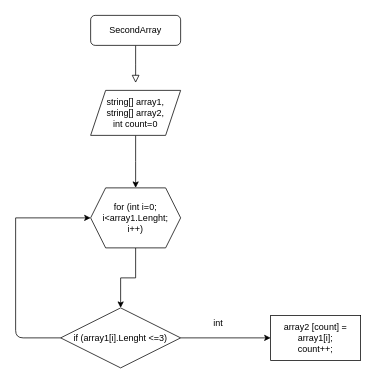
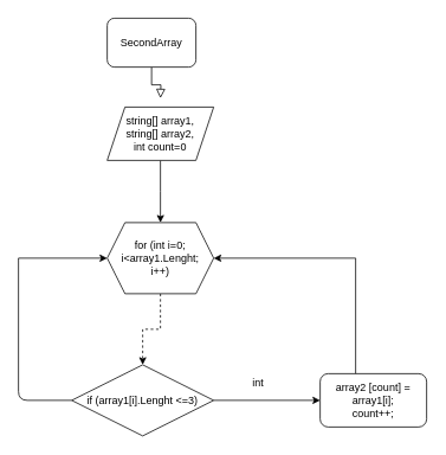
  <mxCell id="0" />
  <mxCell id="1" parent="0" />
  <mxCell id="2" value="" style="rounded=0;html=1;jettySize=auto;orthogonalLoop=1;fontSize=11;endArrow=block;endFill=0;endSize=8;strokeWidth=1;shadow=0;labelBackgroundColor=none;edgeStyle=orthogonalEdgeStyle;" parent="1" source="3" edge="1"><mxGeometry relative="1" as="geometry"><mxPoint x="180" y="110" as="targetPoint" /></mxGeometry></mxCell>
- <mxCell id="3" value="SecondArray" style="rounded=1;whiteSpace=wrap;html=1;fontSize=12;glass=0;strokeWidth=1;shadow=0;" parent="1" vertex="1"><mxGeometry x="120" y="20" width="120" height="40" as="geometry" /></mxCell>
+ <mxCell id="3" value="SecondArray" style="rounded=1;whiteSpace=wrap;html=1;fontSize=12;glass=0;strokeWidth=1;shadow=0;" parent="1" vertex="1"><mxGeometry x="120" y="20" width="100" height="55" as="geometry" /></mxCell>
  <mxCell id="4" value="" style="edgeStyle=orthogonalEdgeStyle;rounded=0;orthogonalLoop=1;jettySize=auto;html=1;" edge="1" parent="1" source="5"><mxGeometry relative="1" as="geometry"><mxPoint x="180" y="250" as="targetPoint" /></mxGeometry></mxCell>
  <mxCell id="5" value="string[] array1,&lt;br&gt;string[] array2,&lt;br&gt;int count=0" style="shape=parallelogram;perimeter=parallelogramPerimeter;whiteSpace=wrap;html=1;fixedSize=1;" vertex="1" parent="1"><mxGeometry x="120" y="120" width="120" height="60" as="geometry" /></mxCell>
- <mxCell id="6" value="" style="edgeStyle=orthogonalEdgeStyle;rounded=0;orthogonalLoop=1;jettySize=auto;html=1;" edge="1" parent="1" source="7" target="9"><mxGeometry relative="1" as="geometry" /></mxCell>
+ <mxCell id="6" value="" style="edgeStyle=orthogonalEdgeStyle;rounded=0;orthogonalLoop=1;jettySize=auto;html=1;dashed=1;" edge="1" parent="1" source="7" target="9"><mxGeometry relative="1" as="geometry" /></mxCell>
  <mxCell id="7" value="for (int i=0; i&amp;lt;array1.Lenght;&lt;br&gt;i++)" style="shape=hexagon;perimeter=hexagonPerimeter2;whiteSpace=wrap;html=1;fixedSize=1;" vertex="1" parent="1"><mxGeometry x="120" y="250" width="120" height="80" as="geometry" /></mxCell>
  <mxCell id="8" value="" style="edgeStyle=orthogonalEdgeStyle;rounded=0;orthogonalLoop=1;jettySize=auto;html=1;" edge="1" parent="1" source="9" target="11"><mxGeometry relative="1" as="geometry" /></mxCell>
  <mxCell id="9" value="if (array1[i].Lenght &amp;lt;=3)" style="rhombus;whiteSpace=wrap;html=1;" vertex="1" parent="1"><mxGeometry x="80" y="410" width="160" height="80" as="geometry" /></mxCell>
- <mxCell id="11" value="array2 [count] = array1[i];&lt;br&gt;count++;" style="whiteSpace=wrap;html=1;" vertex="1" parent="1"><mxGeometry x="360" y="420" width="120" height="60" as="geometry" /></mxCell>
+ <mxCell id="10" style="edgeStyle=orthogonalEdgeStyle;rounded=0;orthogonalLoop=1;jettySize=auto;html=1;entryX=1;entryY=0.5;entryDx=0;entryDy=0;" edge="1" parent="1" source="11" target="7"><mxGeometry relative="1" as="geometry"><mxPoint x="420" y="290" as="targetPoint" /><Array as="points"><mxPoint x="400" y="290" /></Array></mxGeometry></mxCell>
+ <mxCell id="11" value="array2 [count] = array1[i];&lt;br&gt;count++;" style="whiteSpace=wrap;html=1;rounded=1;" vertex="1" parent="1"><mxGeometry x="360" y="420" width="120" height="60" as="geometry" /></mxCell>
  <mxCell id="12" value="int" style="text;html=1;align=center;verticalAlign=middle;resizable=0;points=[];autosize=1;" vertex="1" parent="1"><mxGeometry x="275" y="420" width="30" height="20" as="geometry" /></mxCell>
  <mxCell id="13" value="" style="endArrow=none;html=1;entryX=0;entryY=0.5;entryDx=0;entryDy=0;" edge="1" parent="1" target="9"><mxGeometry width="50" height="50" relative="1" as="geometry"><mxPoint x="20" y="290" as="sourcePoint" /><mxPoint x="20" y="450" as="targetPoint" /><Array as="points"><mxPoint x="20" y="450" /></Array></mxGeometry></mxCell>
  <mxCell id="14" value="" style="endArrow=classic;html=1;" edge="1" parent="1"><mxGeometry width="50" height="50" relative="1" as="geometry"><mxPoint x="20" y="290" as="sourcePoint" /><mxPoint x="120" y="290" as="targetPoint" /></mxGeometry></mxCell>
